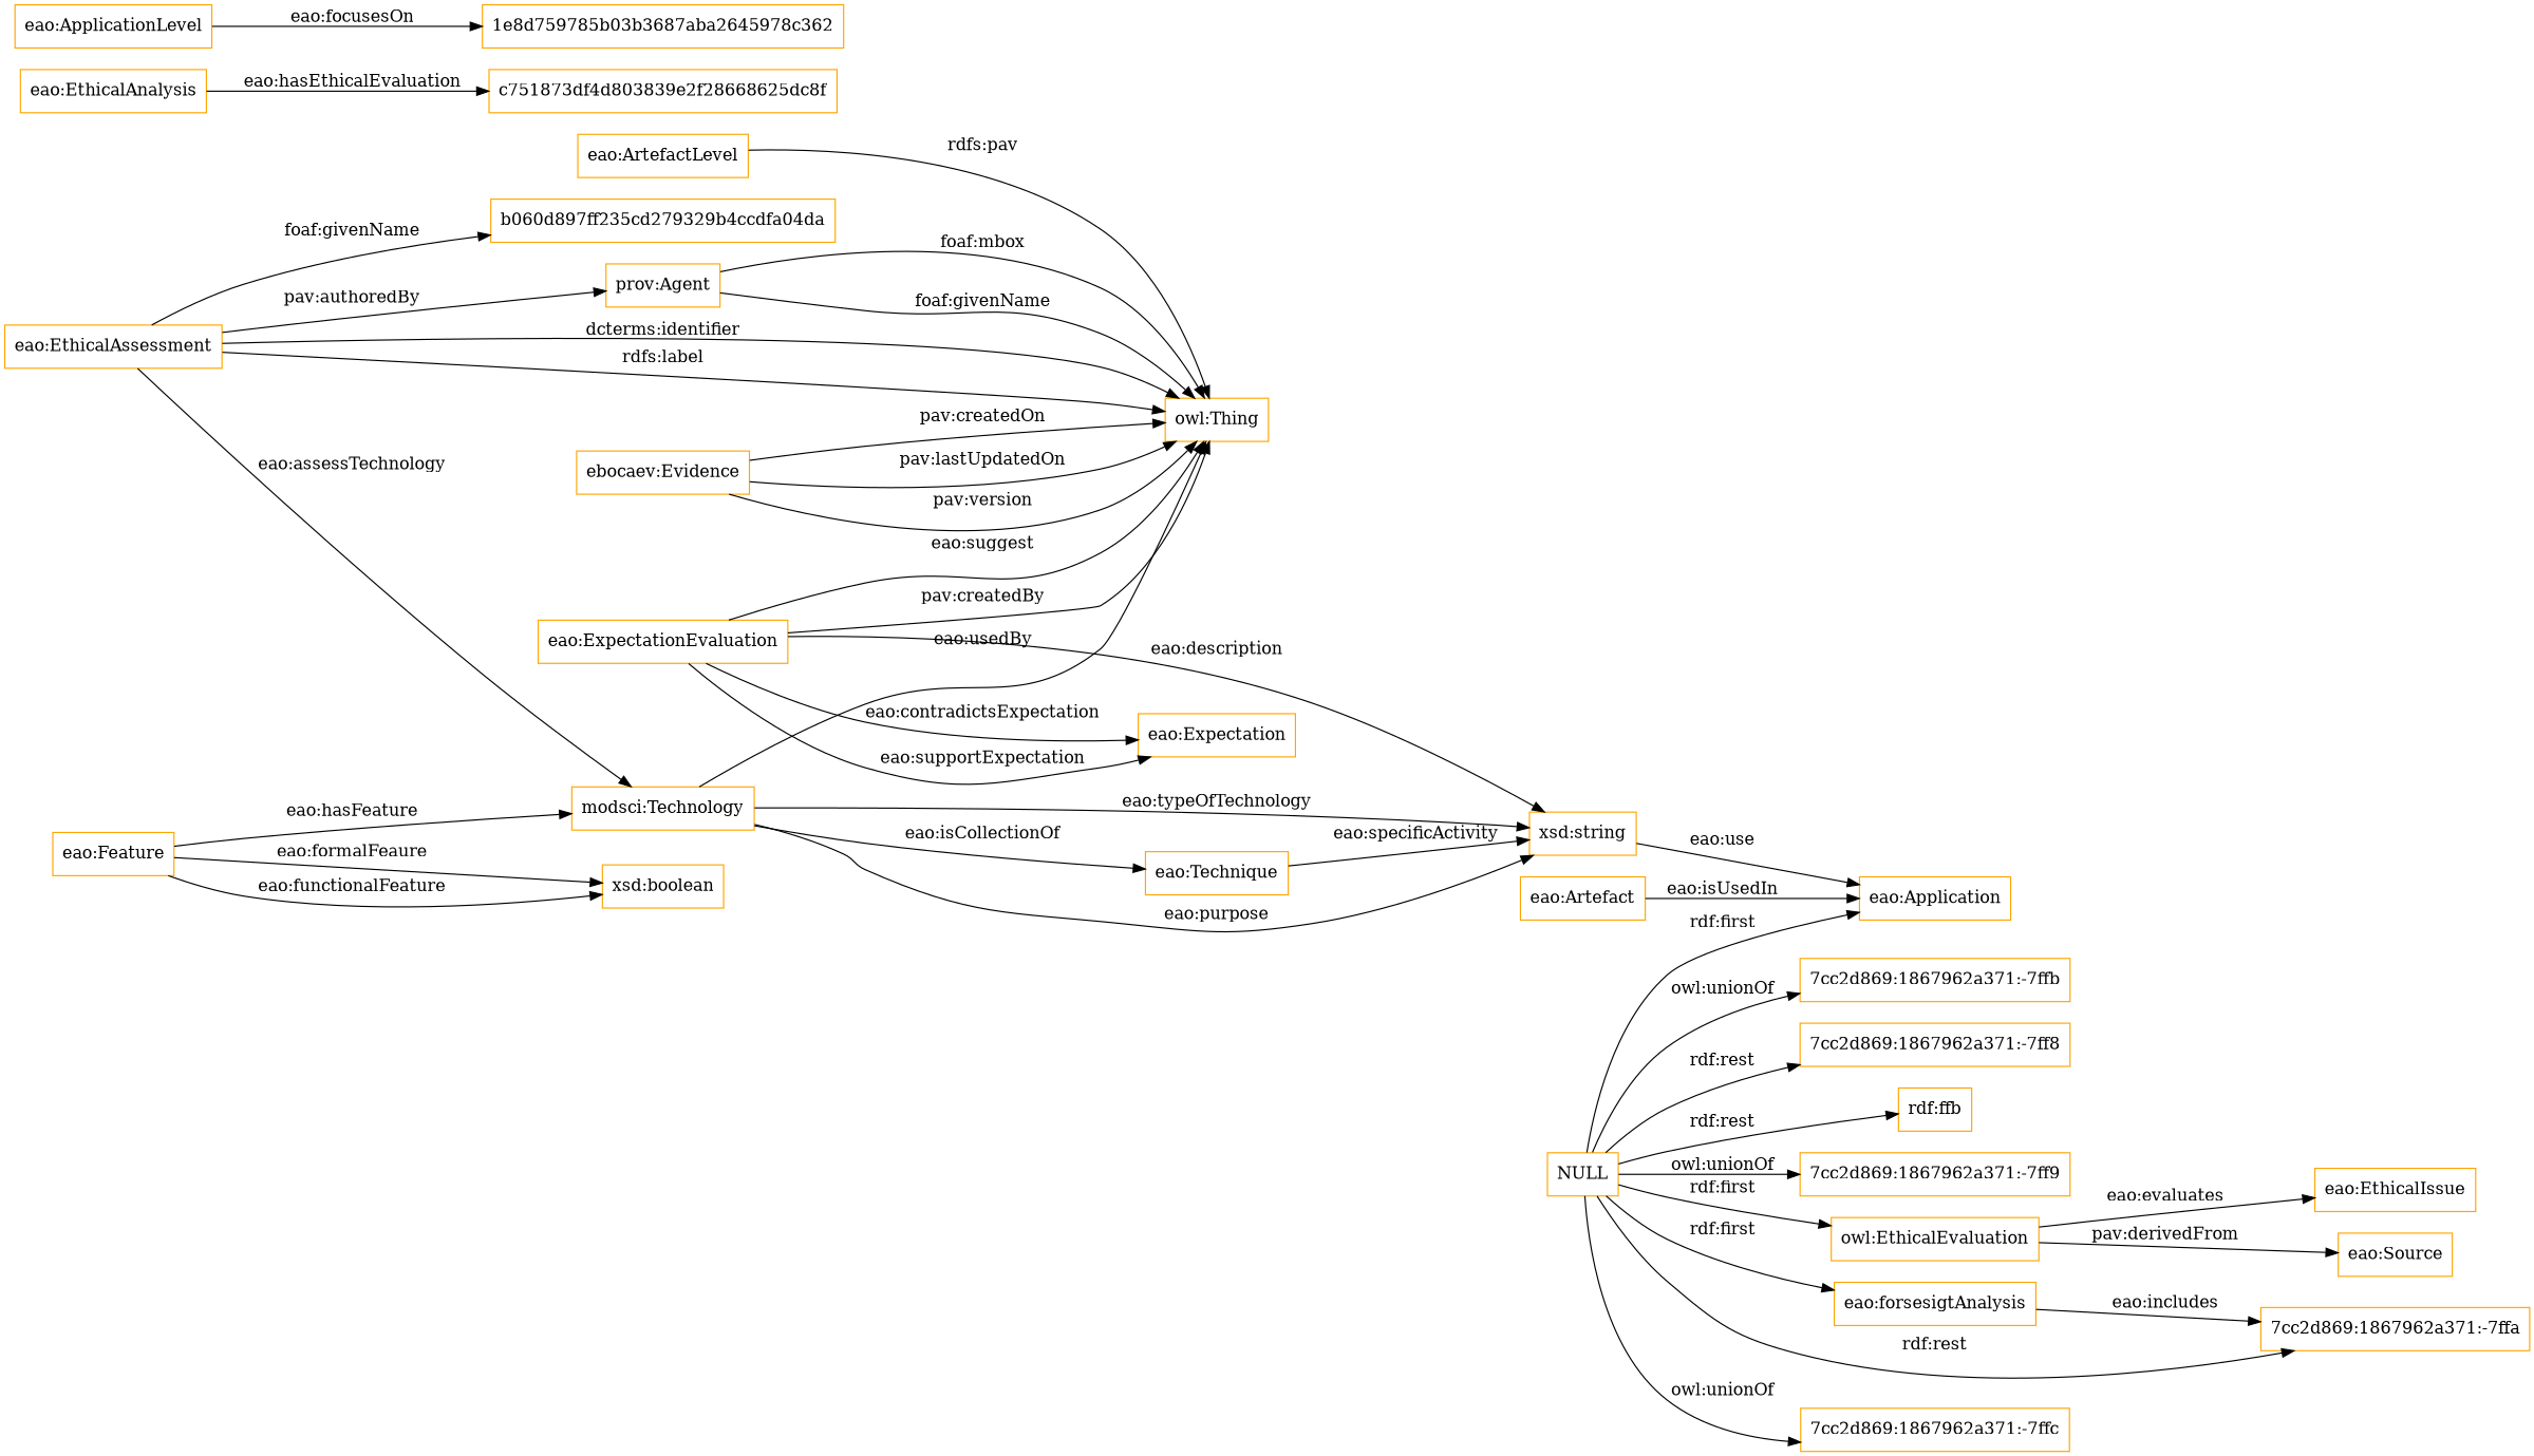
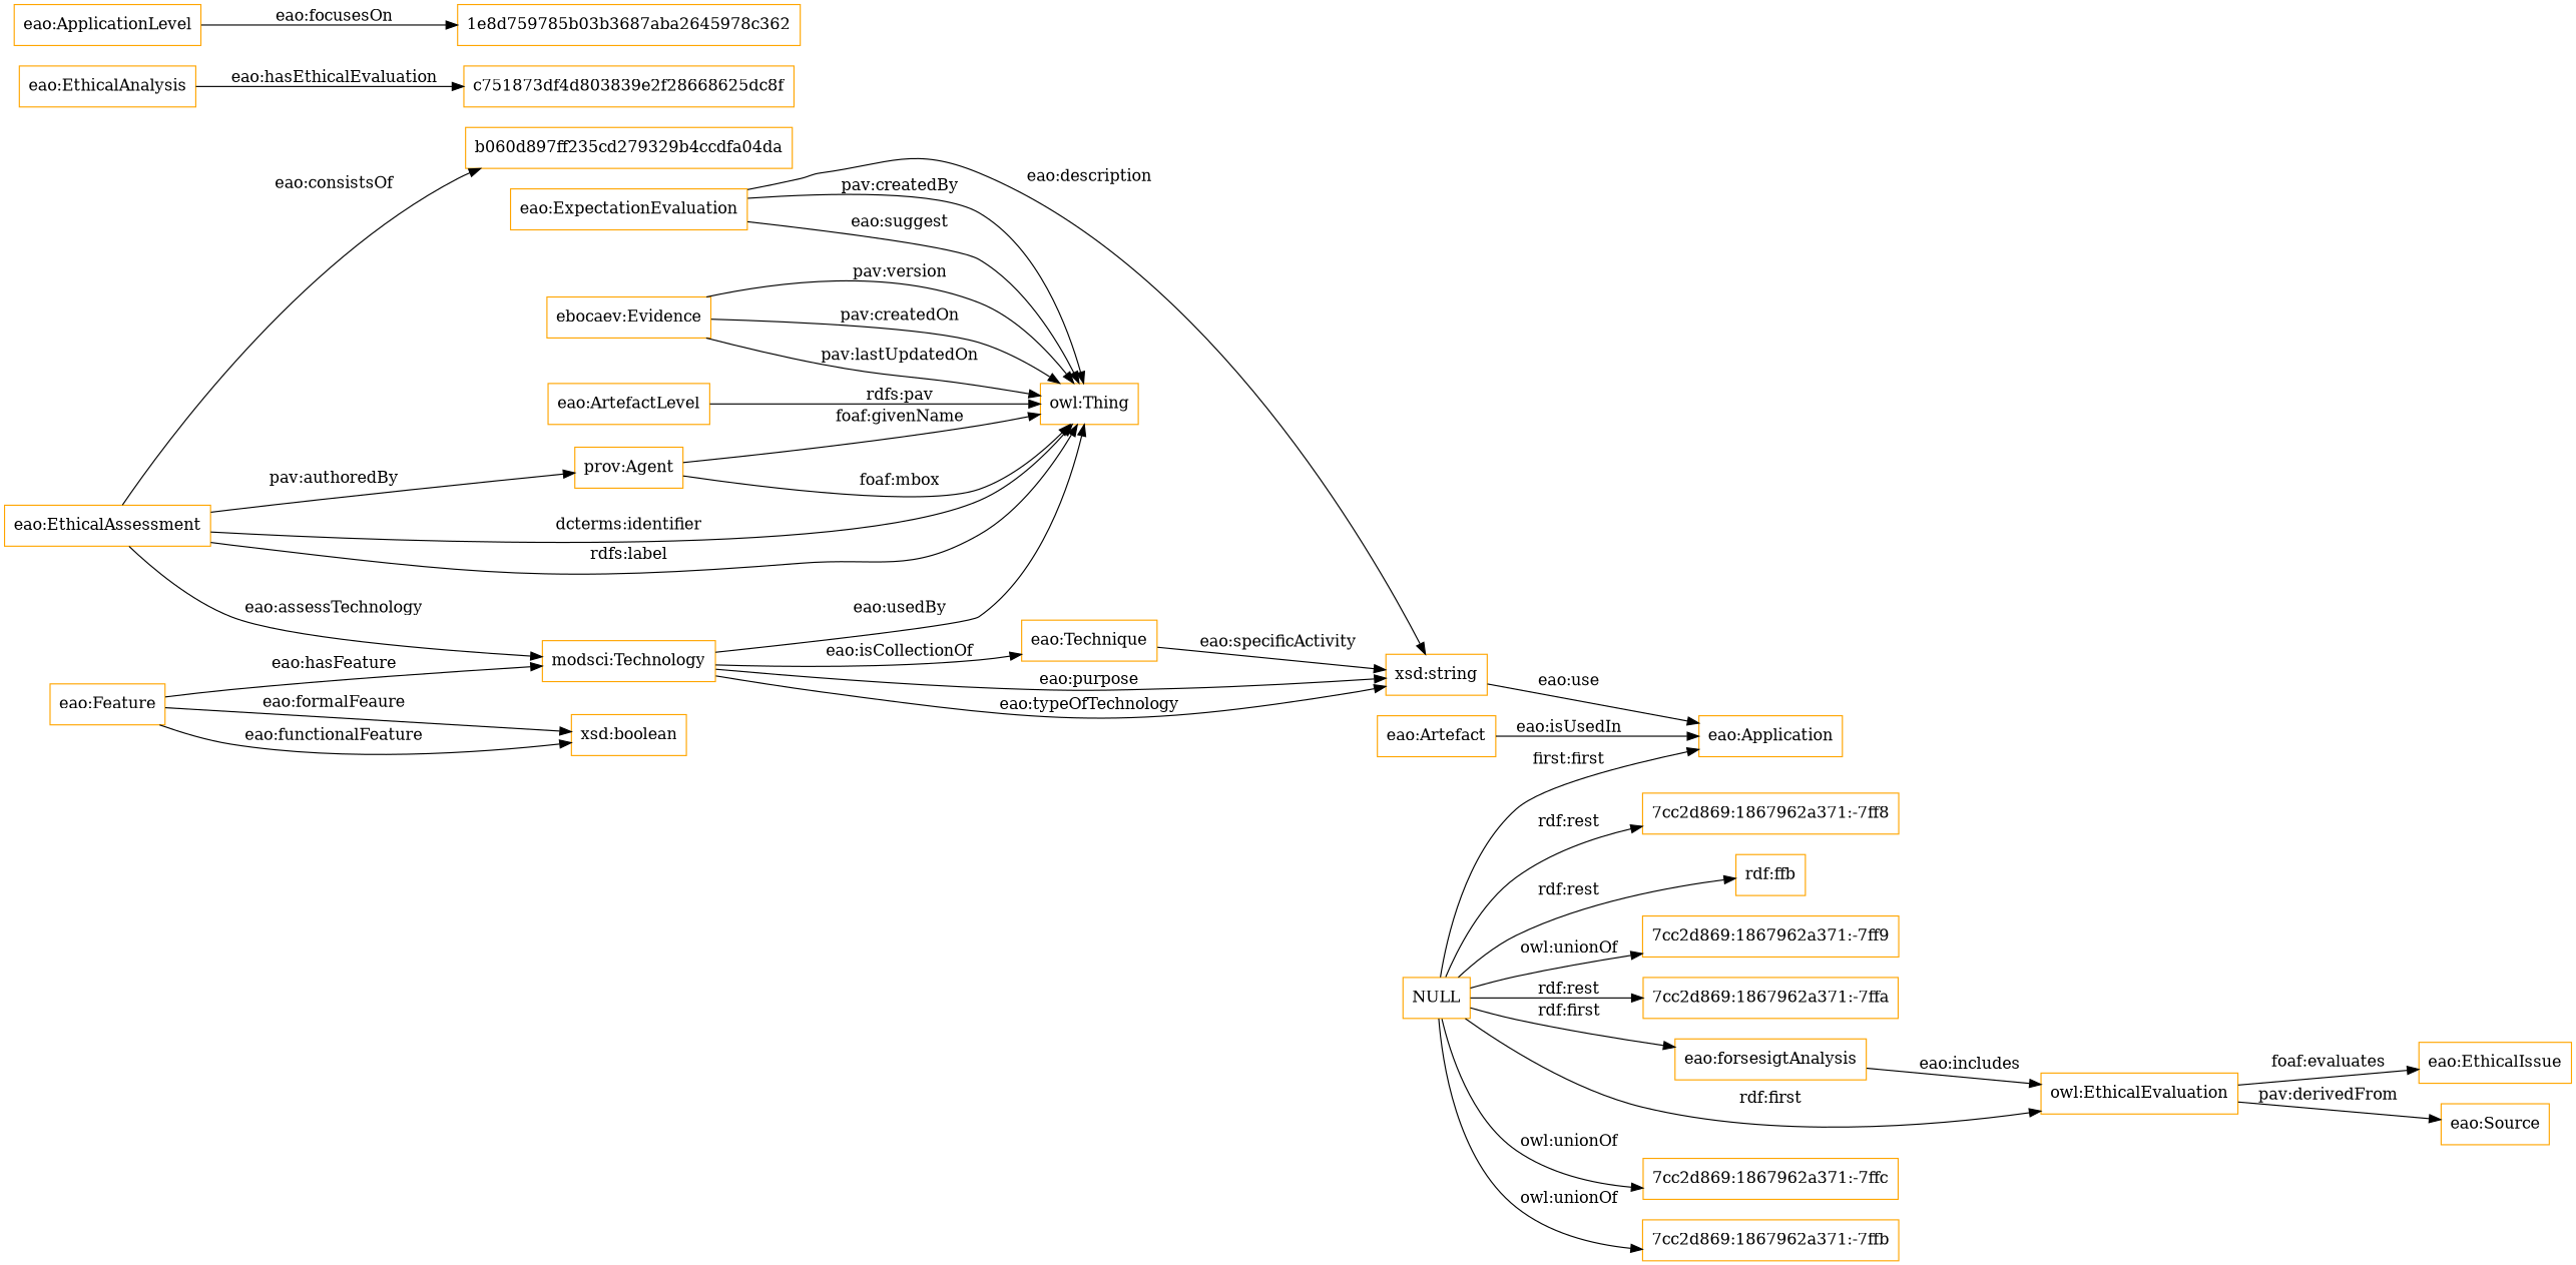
  digraph {
    rankdir=LR
    node [color=orange shape=rectangle]
    "prov:Agent"
    "owl:Thing"
    "eao:ExpectationEvaluation"
-   "eao:Expectation"
    "xsd:string"
    "eao:Application"
    "ebocaev:Evidence"
    "eao:ArtefactLevel"
    "eao:Technique"
    n10 [label=c751873df4d803839e2f28668625dc8f]
    "eao:EthicalAnalysis"
    n12 [label="owl:EthicalEvaluation"]
    "eao:forsesigtAnalysis"
    "eao:EthicalIssue"
    "eao:Source"
    "eao:Artefact"
    "eao:ApplicationLevel"
    "1e8d759785b03b3687aba2645978c362"
    "eao:Feature"
    "xsd:boolean"
    "modsci:Technology"
    "eao:EthicalAssessment"
    b060d897ff235cd279329b4ccdfa04da
    NULL
    "7cc2d869:1867962a371:-7ffc"
    "7cc2d869:1867962a371:-7ffb"
    "7cc2d869:1867962a371:-7ff8"
    n28 [label="rdf:ffb"]
    "7cc2d869:1867962a371:-7ff9"
    "7cc2d869:1867962a371:-7ffa"
    "prov:Agent" -> "owl:Thing" [label="foaf:mbox"]
    "prov:Agent" -> "owl:Thing" [label="foaf:givenName"]
    "eao:ExpectationEvaluation" -> "owl:Thing" [label="eao:suggest"]
    "eao:ExpectationEvaluation" -> "owl:Thing" [label="pav:createdBy"]
-   "eao:ExpectationEvaluation" -> "eao:Expectation" [label="eao:supportExpectation"]
-   "eao:ExpectationEvaluation" -> "eao:Expectation" [label="eao:contradictsExpectation"]
    "eao:ExpectationEvaluation" -> "xsd:string" [label="eao:description"]
    "xsd:string" -> "eao:Application" [label="eao:use"]
    "ebocaev:Evidence" -> "owl:Thing" [label="pav:createdOn"]
    "ebocaev:Evidence" -> "owl:Thing" [label="pav:lastUpdatedOn"]
    "ebocaev:Evidence" -> "owl:Thing" [label="pav:version"]
    "eao:ArtefactLevel" -> "owl:Thing" [label="rdfs:pav"]
    "eao:Technique" -> "xsd:string" [label="eao:specificActivity"]
    "eao:EthicalAnalysis" -> n10 [label="eao:hasEthicalEvaluation"]
-   n12 -> "eao:EthicalIssue" [label="eao:evaluates"]
+   n12 -> "eao:EthicalIssue" [label="foaf:evaluates"]
    n12 -> "eao:Source" [label="pav:derivedFrom"]
-   "eao:forsesigtAnalysis" -> "7cc2d869:1867962a371:-7ffa" [label="eao:includes"]
+   "eao:forsesigtAnalysis" -> n12 [label="eao:includes"]
    "eao:Artefact" -> "eao:Application" [label="eao:isUsedIn"]
    "eao:ApplicationLevel" -> "1e8d759785b03b3687aba2645978c362" [label="eao:focusesOn"]
    "eao:Feature" -> "xsd:boolean" [label="eao:formalFeaure"]
    "eao:Feature" -> "xsd:boolean" [label="eao:functionalFeature"]
    "eao:Feature" -> "modsci:Technology" [label="eao:hasFeature"]
    "modsci:Technology" -> "owl:Thing" [label="eao:usedBy"]
    "modsci:Technology" -> "xsd:string" [label="eao:purpose"]
    "modsci:Technology" -> "xsd:string" [label="eao:typeOfTechnology"]
    "modsci:Technology" -> "eao:Technique" [label="eao:isCollectionOf"]
    "eao:EthicalAssessment" -> "prov:Agent" [label="pav:authoredBy"]
    "eao:EthicalAssessment" -> "owl:Thing" [label="dcterms:identifier"]
    "eao:EthicalAssessment" -> "owl:Thing" [label="rdfs:label"]
    "eao:EthicalAssessment" -> "modsci:Technology" [label="eao:assessTechnology"]
-   "eao:EthicalAssessment" -> b060d897ff235cd279329b4ccdfa04da [label="foaf:givenName"]
-   NULL -> "eao:Application" [label="rdf:first"]
+   "eao:EthicalAssessment" -> b060d897ff235cd279329b4ccdfa04da [label="eao:consistsOf"]
+   NULL -> "eao:Application" [label="first:first"]
    NULL -> n12 [label="rdf:first"]
    NULL -> "eao:forsesigtAnalysis" [label="rdf:first"]
    NULL -> "7cc2d869:1867962a371:-7ffc" [label="owl:unionOf"]
    NULL -> "7cc2d869:1867962a371:-7ffb" [label="owl:unionOf"]
    NULL -> "7cc2d869:1867962a371:-7ff8" [label="rdf:rest"]
    NULL -> n28 [label="rdf:rest"]
    NULL -> "7cc2d869:1867962a371:-7ff9" [label="owl:unionOf"]
    NULL -> "7cc2d869:1867962a371:-7ffa" [label="rdf:rest"]
  }
